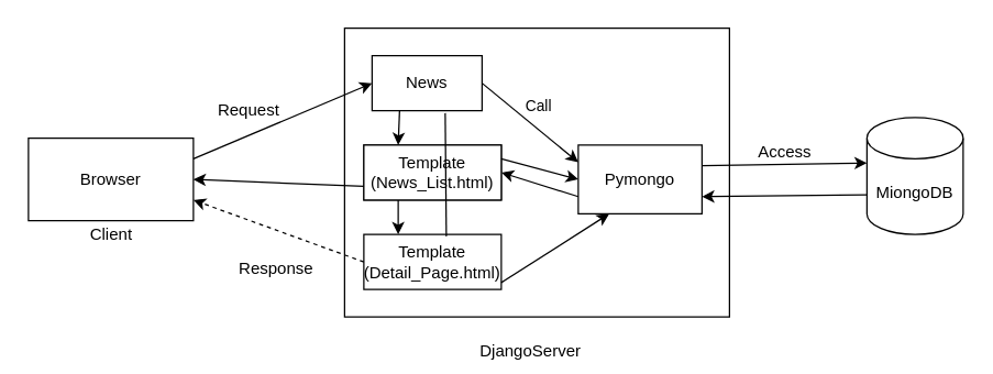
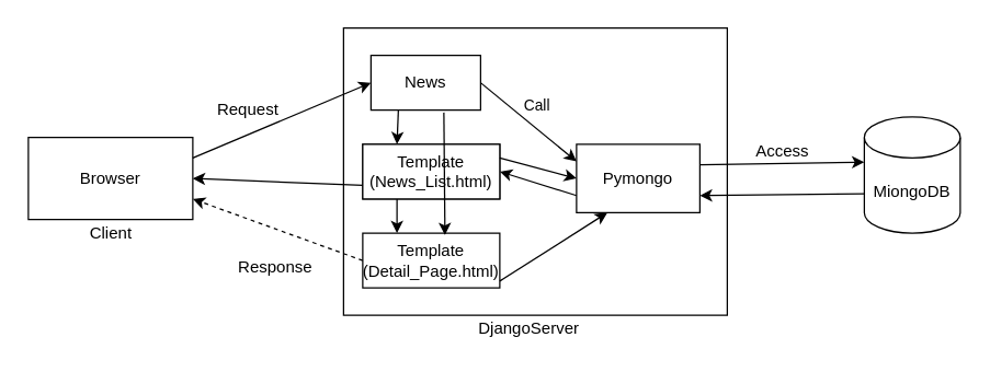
  <mxCell id="0" />
  <mxCell id="1" parent="0" />
  <mxCell id="2" value="" style="rounded=0;whiteSpace=wrap;html=1;" vertex="1" parent="1"><mxGeometry x="250" y="20" width="280" height="210" as="geometry" /></mxCell>
  <mxCell id="3" value="Browser" style="rounded=0;whiteSpace=wrap;html=1;" vertex="1" parent="1"><mxGeometry x="20" y="100" width="120" height="60" as="geometry" /></mxCell>
  <mxCell id="4" value="MiongoDB" style="shape=cylinder3;whiteSpace=wrap;html=1;boundedLbl=1;backgroundOutline=1;size=15;" vertex="1" parent="1"><mxGeometry x="630" y="85" width="70" height="85" as="geometry" /></mxCell>
  <mxCell id="5" value="Client" style="text;html=1;align=center;verticalAlign=middle;resizable=0;points=[];autosize=1;strokeColor=none;fillColor=none;" vertex="1" parent="1"><mxGeometry x="55" y="160" width="50" height="20" as="geometry" /></mxCell>
- <mxCell id="6" value="DjangoServer" style="text;html=1;align=center;verticalAlign=middle;resizable=0;points=[];autosize=1;strokeColor=none;fillColor=none;" vertex="1" parent="1"><mxGeometry x="340" y="245" width="90" height="20" as="geometry" /></mxCell>
+ <mxCell id="6" value="DjangoServer" style="text;html=1;align=center;verticalAlign=middle;resizable=0;points=[];autosize=1;strokeColor=none;fillColor=none;" vertex="1" parent="1"><mxGeometry x="340" y="230" width="90" height="20" as="geometry" /></mxCell>
  <mxCell id="7" value="Pymongo" style="rounded=0;whiteSpace=wrap;html=1;" vertex="1" parent="1"><mxGeometry x="420" y="105" width="90" height="50" as="geometry" /></mxCell>
  <mxCell id="8" value="" style="endArrow=classic;html=1;rounded=0;" edge="1" parent="1"><mxGeometry width="50" height="50" relative="1" as="geometry"><mxPoint x="510" y="120" as="sourcePoint" /><mxPoint x="630" y="118" as="targetPoint" /></mxGeometry></mxCell>
  <mxCell id="9" value="" style="endArrow=classic;html=1;rounded=0;exitX=0;exitY=0;exitDx=0;exitDy=56.25;exitPerimeter=0;entryX=1;entryY=0.75;entryDx=0;entryDy=0;" edge="1" parent="1" source="4" target="7"><mxGeometry width="50" height="50" relative="1" as="geometry"><mxPoint x="620" y="140" as="sourcePoint" /><mxPoint x="420" y="35" as="targetPoint" /></mxGeometry></mxCell>
  <mxCell id="10" value="Access" style="text;html=1;align=center;verticalAlign=middle;resizable=0;points=[];autosize=1;strokeColor=none;fillColor=none;" vertex="1" parent="1"><mxGeometry x="545" y="100" width="50" height="20" as="geometry" /></mxCell>
  <mxCell id="11" value="News" style="rounded=0;whiteSpace=wrap;html=1;" vertex="1" parent="1"><mxGeometry x="270" y="40" width="80" height="40" as="geometry" /></mxCell>
  <mxCell id="12" value="" style="endArrow=classic;html=1;rounded=0;entryX=0;entryY=0.25;entryDx=0;entryDy=0;" edge="1" parent="1" target="7"><mxGeometry width="50" height="50" relative="1" as="geometry"><mxPoint x="350" y="60" as="sourcePoint" /><mxPoint x="360" y="50" as="targetPoint" /></mxGeometry></mxCell>
  <mxCell id="13" value="Call" style="edgeLabel;html=1;align=center;verticalAlign=middle;resizable=0;points=[];" vertex="1" connectable="0" parent="12"><mxGeometry x="-0.313" y="4" relative="1" as="geometry"><mxPoint x="14" as="offset" /></mxGeometry></mxCell>
  <mxCell id="14" value="Template&lt;br&gt;(News_List.html)" style="rounded=0;whiteSpace=wrap;html=1;" vertex="1" parent="1"><mxGeometry x="264" y="105" width="100" height="40" as="geometry" /></mxCell>
  <mxCell id="15" value="Template&lt;br&gt;(News_List.html)" style="rounded=0;whiteSpace=wrap;html=1;" vertex="1" parent="1"><mxGeometry x="264" y="105" width="100" height="40" as="geometry" /></mxCell>
  <mxCell id="16" value="Template&lt;br&gt;(Detail_Page.html)" style="rounded=0;whiteSpace=wrap;html=1;" vertex="1" parent="1"><mxGeometry x="264" y="170" width="100" height="40" as="geometry" /></mxCell>
  <mxCell id="17" value="" style="endArrow=classic;html=1;rounded=0;exitX=0.25;exitY=1;exitDx=0;exitDy=0;entryX=0.25;entryY=0;entryDx=0;entryDy=0;" edge="1" parent="1" source="11" target="15"><mxGeometry width="50" height="50" relative="1" as="geometry"><mxPoint x="310" y="100" as="sourcePoint" /><mxPoint x="360" y="50" as="targetPoint" /></mxGeometry></mxCell>
- <mxCell id="18" value="" style="endArrow=none;html=1;rounded=0;exitX=0.665;exitY=1.045;exitDx=0;exitDy=0;exitPerimeter=0;entryX=0.6;entryY=0.035;entryDx=0;entryDy=0;entryPerimeter=0;" edge="1" parent="1" source="11" target="16"><mxGeometry width="50" height="50" relative="1" as="geometry"><mxPoint x="310" y="100" as="sourcePoint" /><mxPoint x="360" y="50" as="targetPoint" /></mxGeometry></mxCell>
+ <mxCell id="18" value="" style="endArrow=classic;html=1;rounded=0;exitX=0.665;exitY=1.045;exitDx=0;exitDy=0;exitPerimeter=0;entryX=0.6;entryY=0.035;entryDx=0;entryDy=0;entryPerimeter=0;" edge="1" parent="1" source="11" target="16"><mxGeometry width="50" height="50" relative="1" as="geometry"><mxPoint x="310" y="100" as="sourcePoint" /><mxPoint x="360" y="50" as="targetPoint" /></mxGeometry></mxCell>
  <mxCell id="19" value="" style="endArrow=classic;html=1;rounded=0;exitX=0.25;exitY=1;exitDx=0;exitDy=0;entryX=0.25;entryY=0;entryDx=0;entryDy=0;" edge="1" parent="1" source="15" target="16"><mxGeometry width="50" height="50" relative="1" as="geometry"><mxPoint x="310" y="100" as="sourcePoint" /><mxPoint x="360" y="50" as="targetPoint" /></mxGeometry></mxCell>
  <mxCell id="20" value="" style="endArrow=classic;html=1;rounded=0;exitX=1;exitY=0.25;exitDx=0;exitDy=0;entryX=0;entryY=0.5;entryDx=0;entryDy=0;" edge="1" parent="1" source="15" target="7"><mxGeometry width="50" height="50" relative="1" as="geometry"><mxPoint x="310" y="100" as="sourcePoint" /><mxPoint x="360" y="50" as="targetPoint" /></mxGeometry></mxCell>
  <mxCell id="21" value="" style="endArrow=classic;html=1;rounded=0;exitX=0;exitY=0.75;exitDx=0;exitDy=0;entryX=1;entryY=0.5;entryDx=0;entryDy=0;" edge="1" parent="1" source="7" target="15"><mxGeometry width="50" height="50" relative="1" as="geometry"><mxPoint x="310" y="100" as="sourcePoint" /><mxPoint x="370" y="130" as="targetPoint" /></mxGeometry></mxCell>
  <mxCell id="22" value="" style="endArrow=classic;html=1;rounded=0;entryX=0.25;entryY=1;entryDx=0;entryDy=0;" edge="1" parent="1" target="7"><mxGeometry width="50" height="50" relative="1" as="geometry"><mxPoint x="364" y="205" as="sourcePoint" /><mxPoint x="414" y="155" as="targetPoint" /></mxGeometry></mxCell>
  <mxCell id="23" value="" style="endArrow=classic;html=1;rounded=0;exitX=1;exitY=0.25;exitDx=0;exitDy=0;entryX=0;entryY=0.5;entryDx=0;entryDy=0;" edge="1" parent="1" source="3" target="11"><mxGeometry width="50" height="50" relative="1" as="geometry"><mxPoint x="310" y="100" as="sourcePoint" /><mxPoint x="360" y="50" as="targetPoint" /></mxGeometry></mxCell>
  <mxCell id="24" value="Request" style="text;html=1;align=center;verticalAlign=middle;resizable=0;points=[];autosize=1;strokeColor=none;fillColor=none;" vertex="1" parent="1"><mxGeometry x="150" y="70" width="60" height="20" as="geometry" /></mxCell>
  <mxCell id="25" value="" style="endArrow=classic;html=1;rounded=0;exitX=0;exitY=0.75;exitDx=0;exitDy=0;entryX=1;entryY=0.5;entryDx=0;entryDy=0;" edge="1" parent="1" source="15" target="3"><mxGeometry width="50" height="50" relative="1" as="geometry"><mxPoint x="310" y="100" as="sourcePoint" /><mxPoint x="360" y="50" as="targetPoint" /></mxGeometry></mxCell>
  <mxCell id="26" value="" style="endArrow=classic;html=1;rounded=0;exitX=0;exitY=0.5;exitDx=0;exitDy=0;entryX=1;entryY=0.75;entryDx=0;entryDy=0;dashed=1;" edge="1" parent="1" source="16" target="3"><mxGeometry width="50" height="50" relative="1" as="geometry"><mxPoint x="310" y="100" as="sourcePoint" /><mxPoint x="360" y="50" as="targetPoint" /></mxGeometry></mxCell>
  <mxCell id="27" value="Response" style="text;html=1;align=center;verticalAlign=middle;resizable=0;points=[];autosize=1;strokeColor=none;fillColor=none;" vertex="1" parent="1"><mxGeometry x="165" y="185" width="70" height="20" as="geometry" /></mxCell>
